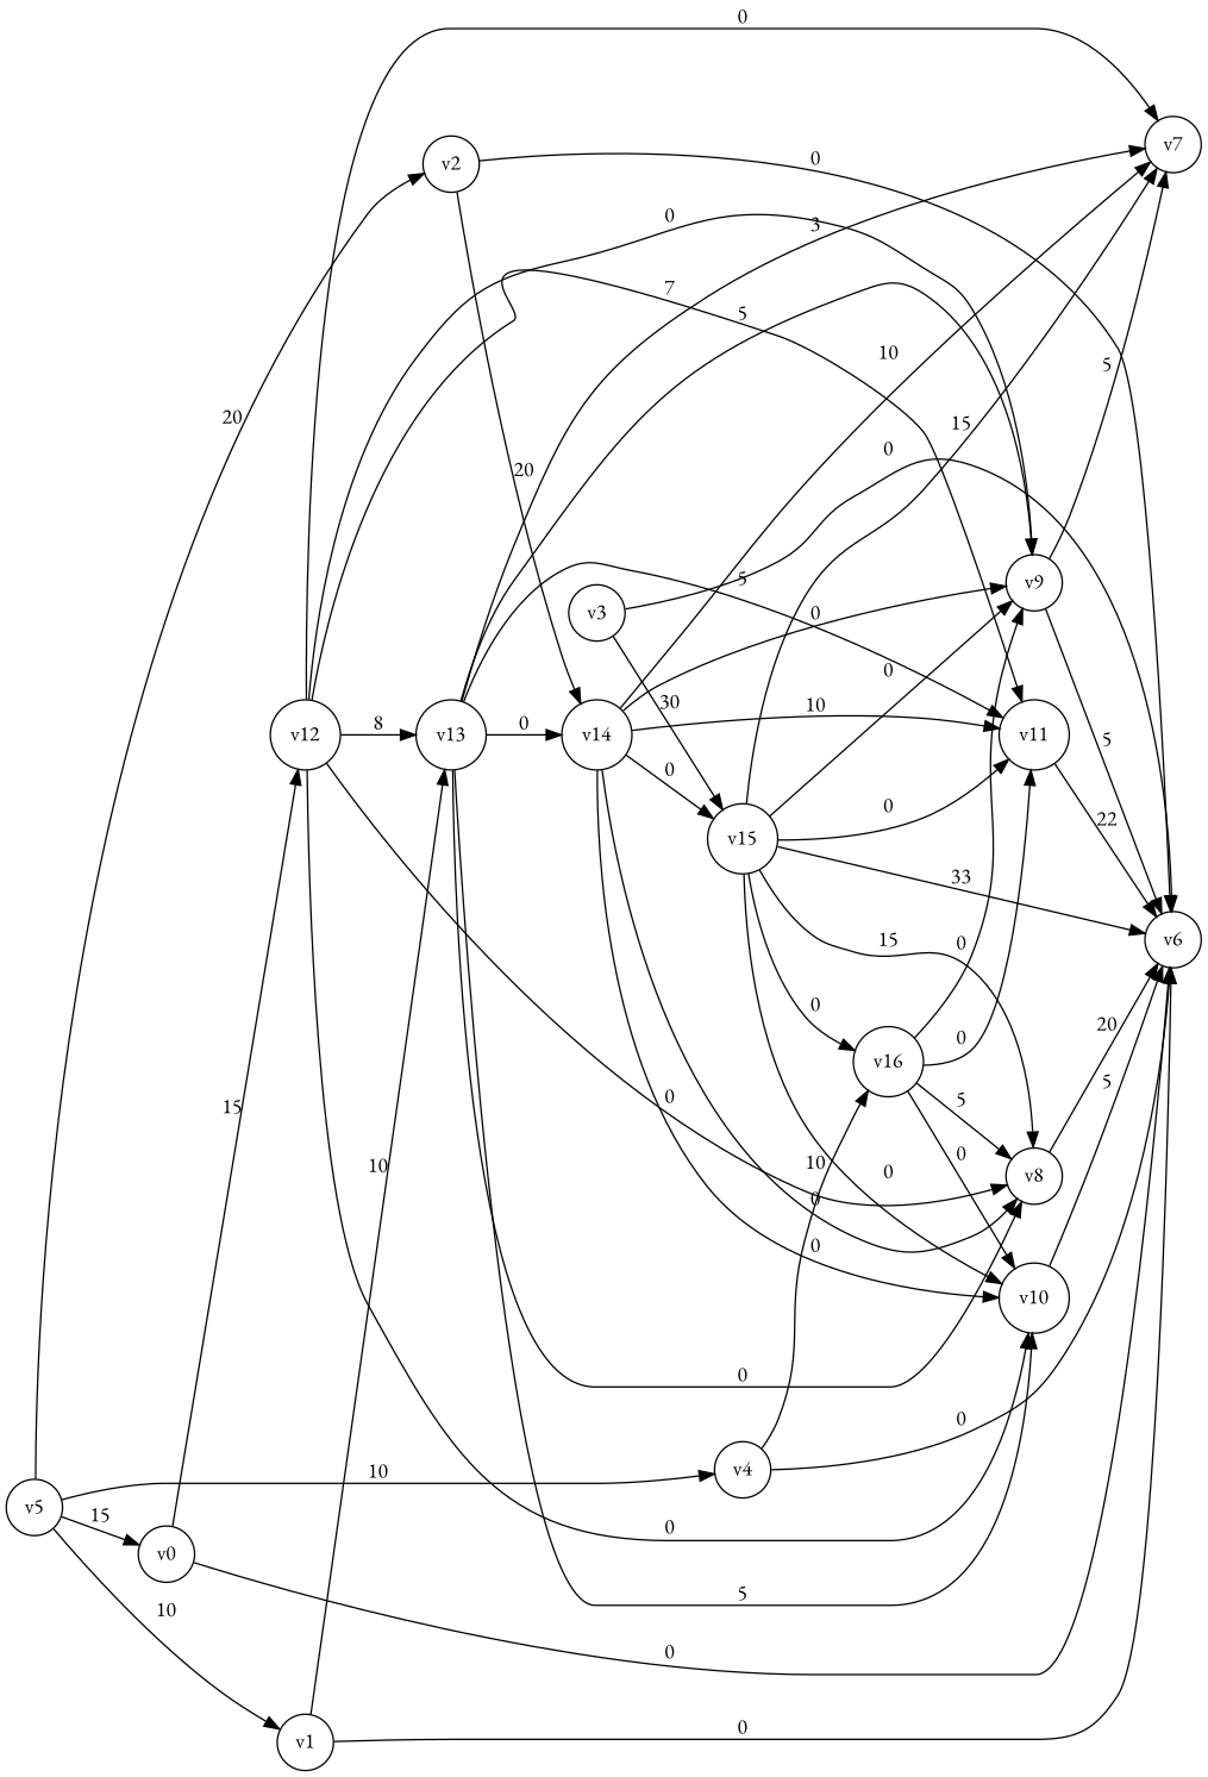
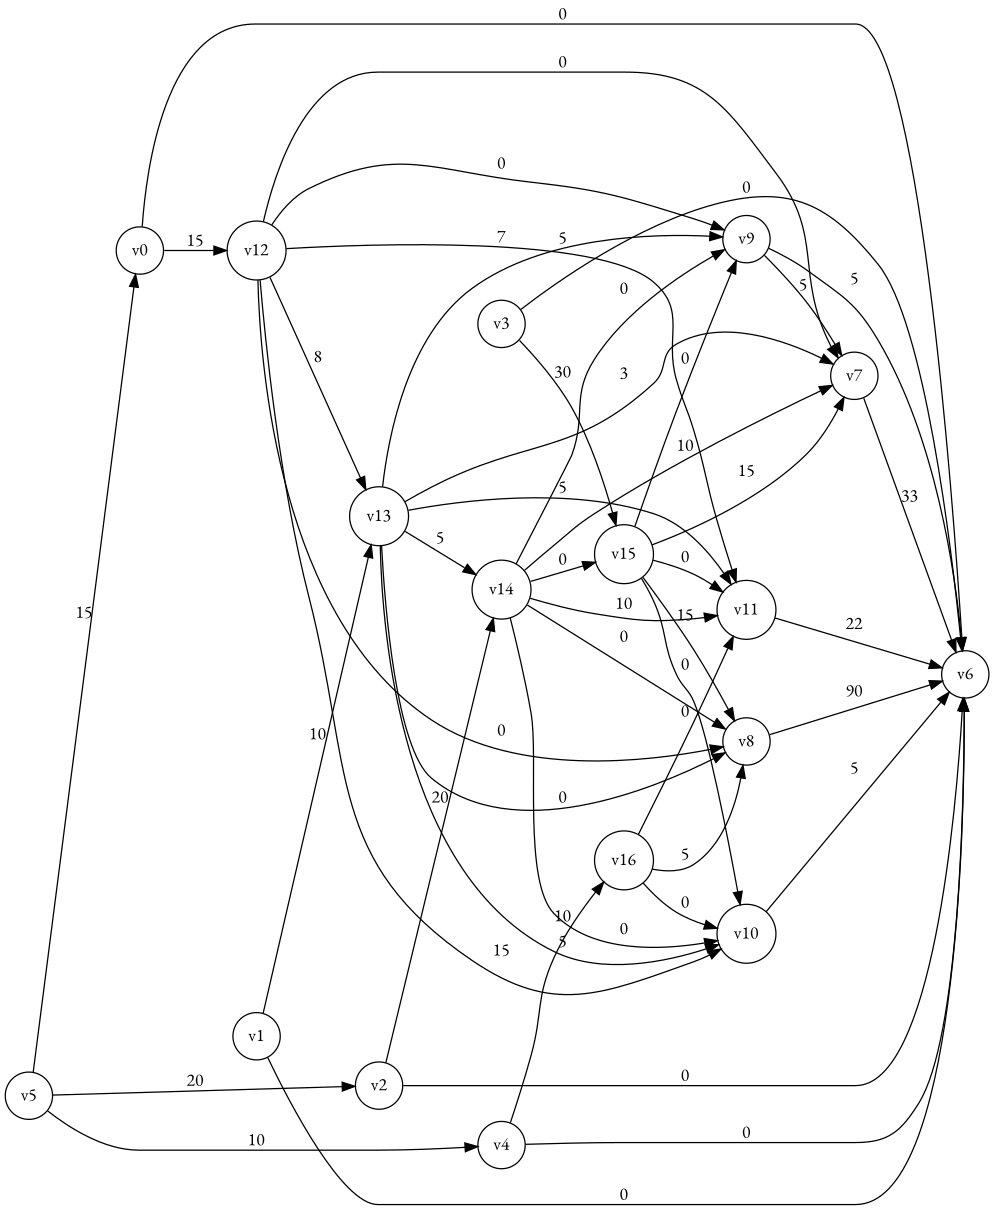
  digraph {
    fontname="EB Garamond"
    rankdir=LR
    node [fontname="EB Garamond" shape=circle]
    edge [fontname="EB Garamond"]
    n1 [label=v0]
    n2 [label=v6]
    n3 [label=v12]
    n4 [label=v13]
    n5 [label=v7]
    n6 [label=v8]
    n7 [label=v9]
    n8 [label=v10]
    n9 [label=v11]
    n10 [label=v1]
    n11 [label=v14]
    n12 [label=v2]
    n13 [label=v15]
    n14 [label=v3]
    n15 [label=v16]
    n16 [label=v4]
    n17 [label=v5]
    n1 -> n2 [label=0]
    n1 -> n3 [label=15]
    n3 -> n4 [label=8]
    n3 -> n5 [label=0]
    n3 -> n6 [label=0]
    n3 -> n7 [label=0]
-   n3 -> n8 [label=0]
+   n3 -> n8 [label=15]
    n3 -> n9 [label=7]
    n4 -> n5 [label=3]
    n4 -> n6 [label=0]
    n4 -> n7 [label=5]
    n4 -> n8 [label=5]
    n4 -> n9 [label=5]
-   n4 -> n11 [label=0]
-   n13 -> n2 [label=33]
-   n6 -> n2 [label=20]
+   n4 -> n11 [label=5]
+   n5 -> n2 [label=33]
+   n6 -> n2 [label=90]
    n7 -> n2 [label=5]
    n7 -> n5 [label=5]
    n8 -> n2 [label=5]
    n9 -> n2 [label=22]
    n10 -> n2 [label=0]
    n10 -> n4 [label=10]
    n11 -> n5 [label=10]
    n11 -> n6 [label=0]
    n11 -> n7 [label=0]
    n11 -> n8 [label=0]
    n11 -> n9 [label=10]
    n11 -> n13 [label=0]
    n12 -> n2 [label=0]
    n12 -> n11 [label=20]
    n13 -> n5 [label=15]
    n13 -> n6 [label=15]
    n13 -> n7 [label=0]
    n13 -> n8 [label=0]
    n13 -> n9 [label=0]
-   n13 -> n15 [label=0]
    n14 -> n2 [label=0]
    n14 -> n13 [label=30]
    n15 -> n6 [label=5]
-   n15 -> n7 [label=0]
    n15 -> n8 [label=0]
    n15 -> n9 [label=0]
    n16 -> n2 [label=0]
    n16 -> n15 [label=10]
    n17 -> n1 [label=15]
-   n17 -> n10 [label=10]
    n17 -> n12 [label=20]
    n17 -> n16 [label=10]
  }
